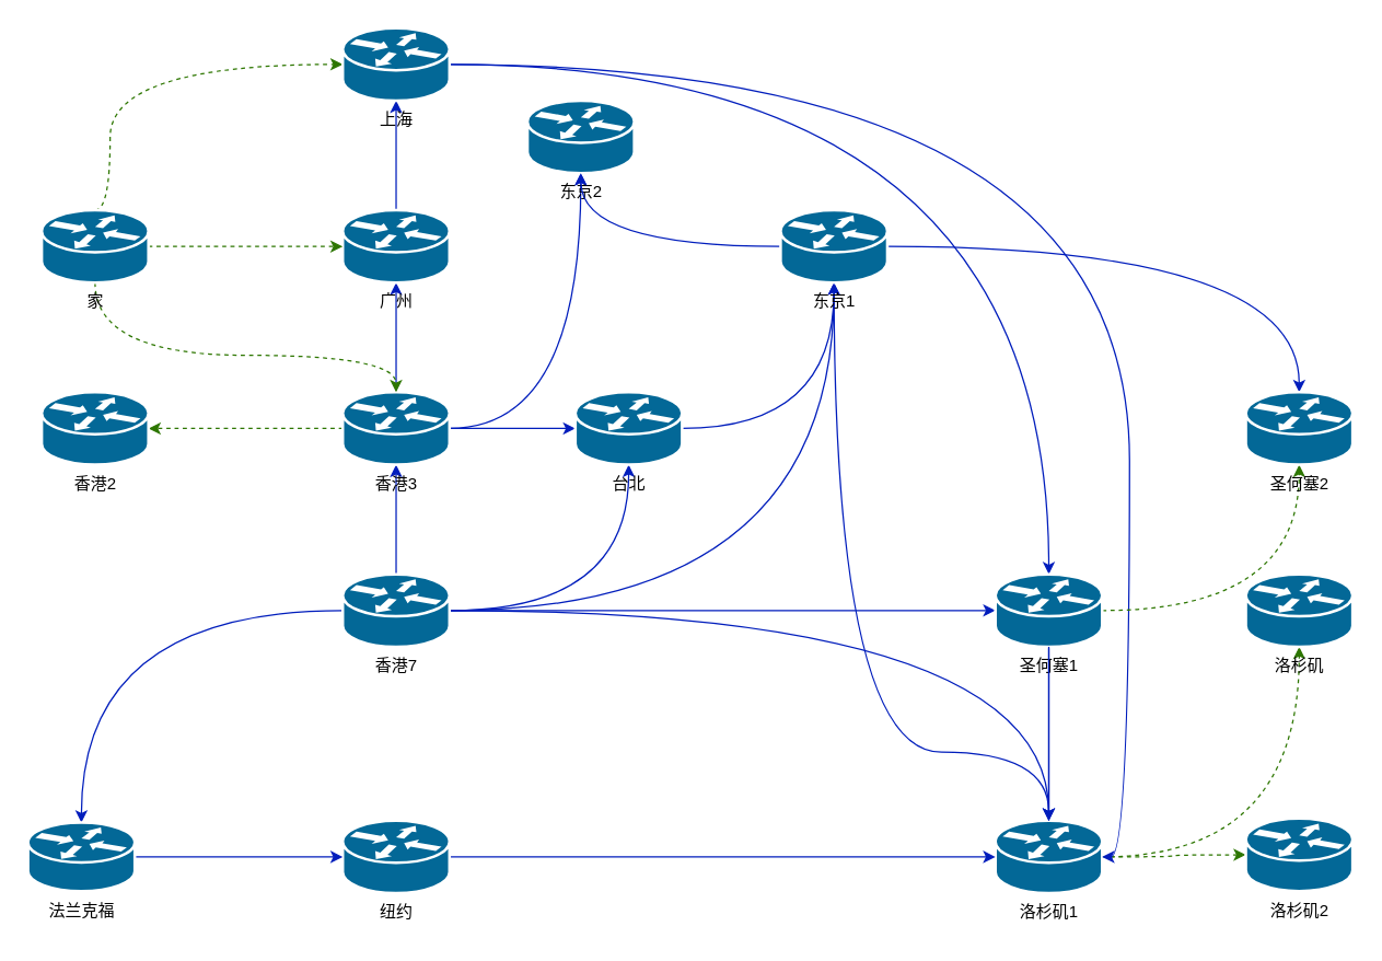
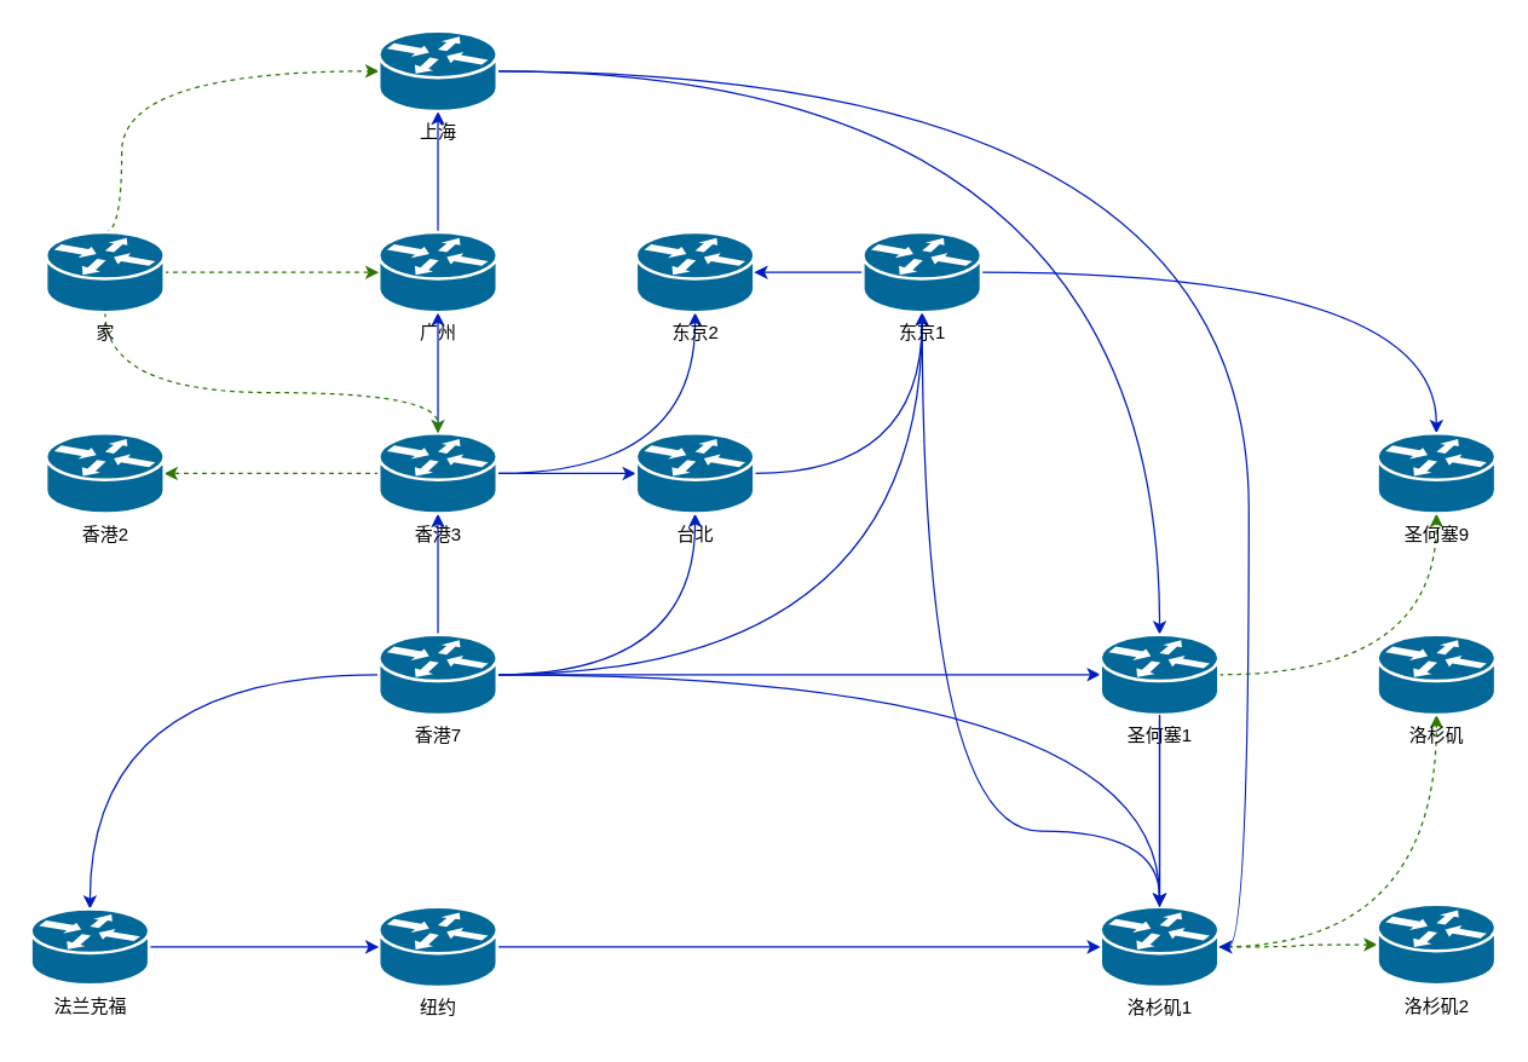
  <mxCell id="0" />
  <mxCell id="1" parent="0" />
  <mxCell id="2" value="" style="edgeStyle=orthogonalEdgeStyle;curved=1;orthogonalLoop=1;jettySize=auto;html=1;fontColor=#000000;elbow=vertical;fillColor=#0050ef;strokeColor=#001DBC;" parent="1" source="8" target="15" edge="1"><mxGeometry relative="1" as="geometry" /></mxCell>
  <mxCell id="3" value="" style="edgeStyle=orthogonalEdgeStyle;curved=1;orthogonalLoop=1;jettySize=auto;html=1;fontColor=#000000;elbow=vertical;fillColor=#0050ef;strokeColor=#001DBC;" parent="1" source="8" target="34" edge="1"><mxGeometry relative="1" as="geometry" /></mxCell>
  <mxCell id="4" value="" style="edgeStyle=orthogonalEdgeStyle;curved=1;orthogonalLoop=1;jettySize=auto;html=1;fontColor=#000000;elbow=vertical;fillColor=#0050ef;strokeColor=#001DBC;" parent="1" source="8" target="23" edge="1"><mxGeometry relative="1" as="geometry" /></mxCell>
  <mxCell id="5" style="edgeStyle=orthogonalEdgeStyle;curved=1;orthogonalLoop=1;jettySize=auto;html=1;fontColor=#000000;strokeWidth=1;elbow=vertical;fillColor=#0050ef;strokeColor=#001DBC;" parent="1" source="8" target="38" edge="1"><mxGeometry relative="1" as="geometry" /></mxCell>
  <mxCell id="6" style="edgeStyle=orthogonalEdgeStyle;curved=1;orthogonalLoop=1;jettySize=auto;html=1;fontColor=#000000;strokeWidth=1;elbow=vertical;fillColor=#0050ef;strokeColor=#001DBC;" parent="1" source="8" target="43" edge="1"><mxGeometry relative="1" as="geometry" /></mxCell>
  <mxCell id="7" style="edgeStyle=orthogonalEdgeStyle;curved=1;orthogonalLoop=1;jettySize=auto;html=1;fontColor=#000000;strokeWidth=1;elbow=vertical;fillColor=#0050ef;strokeColor=#001DBC;" parent="1" source="8" target="11" edge="1"><mxGeometry relative="1" as="geometry" /></mxCell>
  <mxCell id="8" value="&lt;font color=&quot;#000000&quot;&gt;香港7&lt;br&gt;&lt;br&gt;&lt;/font&gt;" style="shape=mxgraph.cisco.routers.router;sketch=0;html=1;pointerEvents=1;dashed=0;fillColor=#036897;strokeColor=#ffffff;strokeWidth=2;verticalLabelPosition=bottom;verticalAlign=top;align=center;outlineConnect=0;fontColor=#FF3333;" parent="1" vertex="1"><mxGeometry x="250" y="419" width="78" height="53" as="geometry" /></mxCell>
  <mxCell id="9" style="edgeStyle=orthogonalEdgeStyle;curved=1;orthogonalLoop=1;jettySize=auto;html=1;dashed=1;fontColor=#000000;elbow=vertical;fillColor=#60a917;strokeColor=#2D7600;" parent="1" source="11" target="18" edge="1"><mxGeometry relative="1" as="geometry" /></mxCell>
  <mxCell id="10" style="edgeStyle=orthogonalEdgeStyle;curved=1;orthogonalLoop=1;jettySize=auto;html=1;dashed=1;fontColor=#000000;elbow=vertical;fillColor=#60a917;strokeColor=#2D7600;" parent="1" source="11" target="17" edge="1"><mxGeometry relative="1" as="geometry" /></mxCell>
  <mxCell id="11" value="&lt;font color=&quot;#000000&quot;&gt;洛杉矶1&lt;br&gt;&lt;br&gt;&lt;/font&gt;" style="shape=mxgraph.cisco.routers.router;sketch=0;html=1;pointerEvents=1;dashed=0;fillColor=#036897;strokeColor=#ffffff;strokeWidth=2;verticalLabelPosition=bottom;verticalAlign=top;align=center;outlineConnect=0;fontColor=#FF3333;" parent="1" vertex="1"><mxGeometry x="727" y="599" width="78" height="53" as="geometry" /></mxCell>
  <mxCell id="12" style="edgeStyle=orthogonalEdgeStyle;curved=1;orthogonalLoop=1;jettySize=auto;html=1;fontColor=#000000;elbow=vertical;fillColor=#0050ef;strokeColor=#001DBC;" parent="1" source="13" target="11" edge="1"><mxGeometry relative="1" as="geometry" /></mxCell>
  <mxCell id="13" value="&lt;font color=&quot;#000000&quot;&gt;纽约&lt;br&gt;&lt;br&gt;&lt;/font&gt;" style="shape=mxgraph.cisco.routers.router;sketch=0;html=1;pointerEvents=1;dashed=0;fillColor=#036897;strokeColor=#ffffff;strokeWidth=2;verticalLabelPosition=bottom;verticalAlign=top;align=center;outlineConnect=0;fontColor=#FF3333;" parent="1" vertex="1"><mxGeometry x="250" y="599" width="78" height="53" as="geometry" /></mxCell>
  <mxCell id="14" style="edgeStyle=orthogonalEdgeStyle;curved=1;orthogonalLoop=1;jettySize=auto;html=1;fontColor=#000000;strokeWidth=1;elbow=vertical;fillColor=#0050ef;strokeColor=#001DBC;" parent="1" source="15" target="13" edge="1"><mxGeometry relative="1" as="geometry" /></mxCell>
  <mxCell id="15" value="&lt;font color=&quot;#000000&quot;&gt;法兰克福&lt;br&gt;&lt;/font&gt;" style="shape=mxgraph.cisco.routers.router;sketch=0;html=1;pointerEvents=1;dashed=0;fillColor=#036897;strokeColor=#ffffff;strokeWidth=2;verticalLabelPosition=bottom;verticalAlign=top;align=center;outlineConnect=0;fontColor=#FF3333;" parent="1" vertex="1"><mxGeometry x="20" y="600.5" width="78" height="50" as="geometry" /></mxCell>
  <mxCell id="16" value="" style="edgeStyle=orthogonalEdgeStyle;curved=1;orthogonalLoop=1;jettySize=auto;html=1;fontColor=#000000;elbow=vertical;fillColor=#0050ef;strokeColor=#001DBC;" parent="1" source="34" target="11" edge="1"><mxGeometry relative="1" as="geometry" /></mxCell>
  <mxCell id="17" value="&lt;font color=&quot;#000000&quot;&gt;洛杉矶2&lt;br&gt;&lt;br&gt;&lt;br&gt;&lt;/font&gt;" style="shape=mxgraph.cisco.routers.router;sketch=0;html=1;pointerEvents=1;dashed=0;fillColor=#036897;strokeColor=#ffffff;strokeWidth=2;verticalLabelPosition=bottom;verticalAlign=top;align=center;outlineConnect=0;fontColor=#FF3333;" parent="1" vertex="1"><mxGeometry x="910" y="597.5" width="78" height="53" as="geometry" /></mxCell>
  <mxCell id="18" value="&lt;font color=&quot;#000000&quot;&gt;洛杉矶&lt;br&gt;&lt;/font&gt;" style="shape=mxgraph.cisco.routers.router;sketch=0;html=1;pointerEvents=1;dashed=0;fillColor=#036897;strokeColor=#ffffff;strokeWidth=2;verticalLabelPosition=bottom;verticalAlign=top;align=center;outlineConnect=0;fontColor=#FF3333;" parent="1" vertex="1"><mxGeometry x="910" y="419" width="78" height="53" as="geometry" /></mxCell>
  <mxCell id="19" value="" style="edgeStyle=orthogonalEdgeStyle;curved=1;orthogonalLoop=1;jettySize=auto;html=1;fontColor=#000000;strokeWidth=1;elbow=vertical;dashed=1;fillColor=#60a917;strokeColor=#2D7600;" parent="1" source="23" target="36" edge="1"><mxGeometry relative="1" as="geometry" /></mxCell>
  <mxCell id="20" value="" style="edgeStyle=orthogonalEdgeStyle;curved=1;orthogonalLoop=1;jettySize=auto;html=1;fontColor=#000000;strokeWidth=1;elbow=vertical;fillColor=#0050ef;strokeColor=#001DBC;" parent="1" source="23" target="38" edge="1"><mxGeometry relative="1" as="geometry" /></mxCell>
  <mxCell id="21" value="" style="edgeStyle=orthogonalEdgeStyle;curved=1;orthogonalLoop=1;jettySize=auto;html=1;fontColor=#000000;strokeWidth=1;elbow=vertical;fillColor=#0050ef;strokeColor=#001DBC;" parent="1" source="23" target="39" edge="1"><mxGeometry relative="1" as="geometry" /></mxCell>
  <mxCell id="22" style="edgeStyle=orthogonalEdgeStyle;curved=1;orthogonalLoop=1;jettySize=auto;html=1;fontColor=#000000;strokeWidth=1;elbow=vertical;fillColor=#0050ef;strokeColor=#001DBC;" parent="1" source="23" target="25" edge="1"><mxGeometry relative="1" as="geometry" /></mxCell>
  <mxCell id="23" value="&lt;font color=&quot;#000000&quot;&gt;香港3&lt;br&gt;&lt;br&gt;&lt;br&gt;&lt;/font&gt;" style="shape=mxgraph.cisco.routers.router;sketch=0;html=1;pointerEvents=1;dashed=0;fillColor=#036897;strokeColor=#ffffff;strokeWidth=2;verticalLabelPosition=bottom;verticalAlign=top;align=center;outlineConnect=0;fontColor=#FF3333;" parent="1" vertex="1"><mxGeometry x="250" y="286" width="78" height="53" as="geometry" /></mxCell>
  <mxCell id="24" value="" style="edgeStyle=orthogonalEdgeStyle;curved=1;orthogonalLoop=1;jettySize=auto;html=1;fontColor=#000000;elbow=vertical;fillColor=#0050ef;strokeColor=#001DBC;" parent="1" source="25" target="32" edge="1"><mxGeometry relative="1" as="geometry" /></mxCell>
  <mxCell id="25" value="&lt;font color=&quot;#000000&quot;&gt;广州&lt;br&gt;&lt;/font&gt;" style="shape=mxgraph.cisco.routers.router;sketch=0;html=1;pointerEvents=1;dashed=0;fillColor=#036897;strokeColor=#ffffff;strokeWidth=2;verticalLabelPosition=bottom;verticalAlign=top;align=center;outlineConnect=0;fontColor=#FF3333;" parent="1" vertex="1"><mxGeometry x="250" y="153" width="78" height="53" as="geometry" /></mxCell>
  <mxCell id="26" style="edgeStyle=orthogonalEdgeStyle;curved=1;orthogonalLoop=1;jettySize=auto;html=1;entryX=0;entryY=0.5;entryDx=0;entryDy=0;entryPerimeter=0;fontColor=#000000;strokeWidth=1;elbow=vertical;dashed=1;fillColor=#60a917;strokeColor=#2D7600;" parent="1" source="29" target="25" edge="1"><mxGeometry relative="1" as="geometry" /></mxCell>
  <mxCell id="27" style="edgeStyle=orthogonalEdgeStyle;curved=1;orthogonalLoop=1;jettySize=auto;html=1;fontColor=#000000;strokeWidth=1;elbow=vertical;entryX=0;entryY=0.5;entryDx=0;entryDy=0;entryPerimeter=0;dashed=1;fillColor=#60a917;strokeColor=#2D7600;exitX=0.5;exitY=0;exitDx=0;exitDy=0;exitPerimeter=0;" parent="1" source="29" target="32" edge="1"><mxGeometry relative="1" as="geometry"><Array as="points"><mxPoint x="80" y="153" /><mxPoint x="80" y="47" /></Array></mxGeometry></mxCell>
  <mxCell id="28" style="edgeStyle=orthogonalEdgeStyle;curved=1;orthogonalLoop=1;jettySize=auto;html=1;fontColor=#000000;strokeWidth=1;elbow=vertical;fillColor=#60a917;strokeColor=#2D7600;dashed=1;" parent="1" source="29" target="23" edge="1"><mxGeometry relative="1" as="geometry"><Array as="points"><mxPoint x="69" y="259" /><mxPoint x="289" y="259" /></Array></mxGeometry></mxCell>
  <mxCell id="29" value="&lt;font color=&quot;#000000&quot;&gt;家&lt;br&gt;&lt;/font&gt;" style="shape=mxgraph.cisco.routers.router;sketch=0;html=1;pointerEvents=1;dashed=0;fillColor=#036897;strokeColor=#ffffff;strokeWidth=2;verticalLabelPosition=bottom;verticalAlign=top;align=center;outlineConnect=0;fontColor=#FF3333;" parent="1" vertex="1"><mxGeometry x="30" y="153" width="78" height="53" as="geometry" /></mxCell>
  <mxCell id="30" style="edgeStyle=orthogonalEdgeStyle;curved=1;orthogonalLoop=1;jettySize=auto;html=1;fontColor=#000000;elbow=vertical;entryX=0.5;entryY=0;entryDx=0;entryDy=0;entryPerimeter=0;fillColor=#0050ef;strokeColor=#001DBC;" parent="1" source="32" target="34" edge="1"><mxGeometry relative="1" as="geometry"><mxPoint x="900" y="409" as="targetPoint" /></mxGeometry></mxCell>
  <mxCell id="31" style="edgeStyle=orthogonalEdgeStyle;curved=1;orthogonalLoop=1;jettySize=auto;html=1;entryX=1;entryY=0.5;entryDx=0;entryDy=0;entryPerimeter=0;fontColor=#000000;strokeWidth=1;elbow=vertical;fillColor=#0050ef;strokeColor=#001DBC;" parent="1" source="32" target="11" edge="1"><mxGeometry relative="1" as="geometry" /></mxCell>
  <mxCell id="32" value="&lt;font color=&quot;#000000&quot;&gt;上海&lt;br&gt;&lt;/font&gt;" style="shape=mxgraph.cisco.routers.router;sketch=0;html=1;pointerEvents=1;dashed=0;fillColor=#036897;strokeColor=#ffffff;strokeWidth=2;verticalLabelPosition=bottom;verticalAlign=top;align=center;outlineConnect=0;fontColor=#FF3333;" parent="1" vertex="1"><mxGeometry x="250" y="20" width="78" height="53" as="geometry" /></mxCell>
  <mxCell id="33" value="" style="edgeStyle=orthogonalEdgeStyle;curved=1;orthogonalLoop=1;jettySize=auto;html=1;fontColor=#000000;strokeWidth=1;elbow=vertical;dashed=1;fillColor=#60a917;strokeColor=#2D7600;" parent="1" source="34" target="44" edge="1"><mxGeometry relative="1" as="geometry" /></mxCell>
  <mxCell id="34" value="&lt;font color=&quot;#000000&quot;&gt;圣何塞1&lt;br&gt;&lt;/font&gt;" style="shape=mxgraph.cisco.routers.router;sketch=0;html=1;pointerEvents=1;dashed=0;fillColor=#036897;strokeColor=#ffffff;strokeWidth=2;verticalLabelPosition=bottom;verticalAlign=top;align=center;outlineConnect=0;fontColor=#FF3333;" parent="1" vertex="1"><mxGeometry x="727" y="419" width="78" height="53" as="geometry" /></mxCell>
  <mxCell id="35" value="" style="edgeStyle=orthogonalEdgeStyle;curved=1;orthogonalLoop=1;jettySize=auto;html=1;fontColor=#000000;elbow=vertical;fillColor=#0050ef;strokeColor=#001DBC;endArrow=none;strokeWidth=1;" parent="1" source="11" target="34" edge="1"><mxGeometry relative="1" as="geometry"><mxPoint x="1008" y="945.5" as="sourcePoint" /><mxPoint x="1139" y="1059" as="targetPoint" /></mxGeometry></mxCell>
  <mxCell id="36" value="&lt;font color=&quot;#000000&quot;&gt;香港2&lt;br&gt;&lt;br&gt;&lt;br&gt;&lt;/font&gt;" style="shape=mxgraph.cisco.routers.router;sketch=0;html=1;pointerEvents=1;dashed=0;fillColor=#036897;strokeColor=#ffffff;strokeWidth=2;verticalLabelPosition=bottom;verticalAlign=top;align=center;outlineConnect=0;fontColor=#FF3333;" parent="1" vertex="1"><mxGeometry x="30" y="286" width="78" height="53" as="geometry" /></mxCell>
  <mxCell id="37" value="" style="edgeStyle=orthogonalEdgeStyle;curved=1;orthogonalLoop=1;jettySize=auto;html=1;fontColor=#000000;strokeWidth=1;elbow=vertical;fillColor=#0050ef;strokeColor=#001DBC;" parent="1" source="38" target="43" edge="1"><mxGeometry relative="1" as="geometry" /></mxCell>
  <mxCell id="38" value="&lt;font color=&quot;#000000&quot;&gt;台北&lt;br&gt;&lt;/font&gt;" style="shape=mxgraph.cisco.routers.router;sketch=0;html=1;pointerEvents=1;dashed=0;fillColor=#036897;strokeColor=#ffffff;strokeWidth=2;verticalLabelPosition=bottom;verticalAlign=top;align=center;outlineConnect=0;fontColor=#FF3333;" parent="1" vertex="1"><mxGeometry x="420" y="286" width="78" height="53" as="geometry" /></mxCell>
- <mxCell id="39" value="&lt;font color=&quot;#000000&quot;&gt;东京2&lt;br&gt;&lt;br&gt;&lt;/font&gt;" style="shape=mxgraph.cisco.routers.router;sketch=0;html=1;pointerEvents=1;dashed=0;fillColor=#036897;strokeColor=#ffffff;strokeWidth=2;verticalLabelPosition=bottom;verticalAlign=top;align=center;outlineConnect=0;fontColor=#FF3333;" parent="1" vertex="1"><mxGeometry x="385" y="73" width="78" height="53" as="geometry" /></mxCell>
+ <mxCell id="39" value="&lt;font color=&quot;#000000&quot;&gt;东京2&lt;br&gt;&lt;br&gt;&lt;/font&gt;" style="shape=mxgraph.cisco.routers.router;sketch=0;html=1;pointerEvents=1;dashed=0;fillColor=#036897;strokeColor=#ffffff;strokeWidth=2;verticalLabelPosition=bottom;verticalAlign=top;align=center;outlineConnect=0;fontColor=#FF3333;" parent="1" vertex="1"><mxGeometry x="420" y="153" width="78" height="53" as="geometry" /></mxCell>
  <mxCell id="40" value="" style="edgeStyle=orthogonalEdgeStyle;curved=1;orthogonalLoop=1;jettySize=auto;html=1;fontColor=#000000;strokeWidth=1;elbow=vertical;fillColor=#0050ef;strokeColor=#001DBC;" parent="1" source="43" target="39" edge="1"><mxGeometry relative="1" as="geometry" /></mxCell>
  <mxCell id="41" style="edgeStyle=orthogonalEdgeStyle;curved=1;orthogonalLoop=1;jettySize=auto;html=1;fontColor=#000000;strokeWidth=1;elbow=vertical;fillColor=#0050ef;strokeColor=#001DBC;" parent="1" source="43" target="11" edge="1"><mxGeometry relative="1" as="geometry"><Array as="points"><mxPoint x="609" y="549" /><mxPoint x="766" y="549" /></Array></mxGeometry></mxCell>
  <mxCell id="42" style="edgeStyle=orthogonalEdgeStyle;curved=1;orthogonalLoop=1;jettySize=auto;html=1;fontColor=#000000;strokeWidth=1;elbow=vertical;fillColor=#0050ef;strokeColor=#001DBC;" parent="1" source="43" target="44" edge="1"><mxGeometry relative="1" as="geometry" /></mxCell>
  <mxCell id="43" value="&lt;font color=&quot;#000000&quot;&gt;东京1&lt;br&gt;&lt;/font&gt;" style="shape=mxgraph.cisco.routers.router;sketch=0;html=1;pointerEvents=1;dashed=0;fillColor=#036897;strokeColor=#ffffff;strokeWidth=2;verticalLabelPosition=bottom;verticalAlign=top;align=center;outlineConnect=0;fontColor=#FF3333;" parent="1" vertex="1"><mxGeometry x="570" y="153" width="78" height="53" as="geometry" /></mxCell>
- <mxCell id="44" value="&lt;font color=&quot;#000000&quot;&gt;圣何塞2&lt;br&gt;&lt;br&gt;&lt;/font&gt;" style="shape=mxgraph.cisco.routers.router;sketch=0;html=1;pointerEvents=1;dashed=0;fillColor=#036897;strokeColor=#ffffff;strokeWidth=2;verticalLabelPosition=bottom;verticalAlign=top;align=center;outlineConnect=0;fontColor=#FF3333;" parent="1" vertex="1"><mxGeometry x="910" y="286" width="78" height="53" as="geometry" /></mxCell>
+ <mxCell id="44" value="&lt;font color=&quot;#000000&quot;&gt;圣何塞9&lt;br&gt;&lt;br&gt;&lt;/font&gt;" style="shape=mxgraph.cisco.routers.router;sketch=0;html=1;pointerEvents=1;dashed=0;fillColor=#036897;strokeColor=#ffffff;strokeWidth=2;verticalLabelPosition=bottom;verticalAlign=top;align=center;outlineConnect=0;fontColor=#FF3333;" parent="1" vertex="1"><mxGeometry x="910" y="286" width="78" height="53" as="geometry" /></mxCell>
